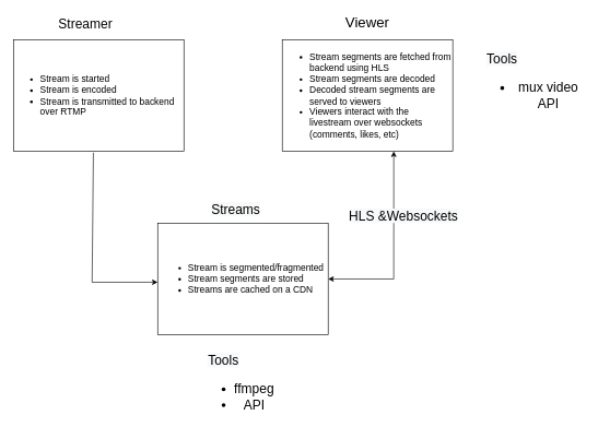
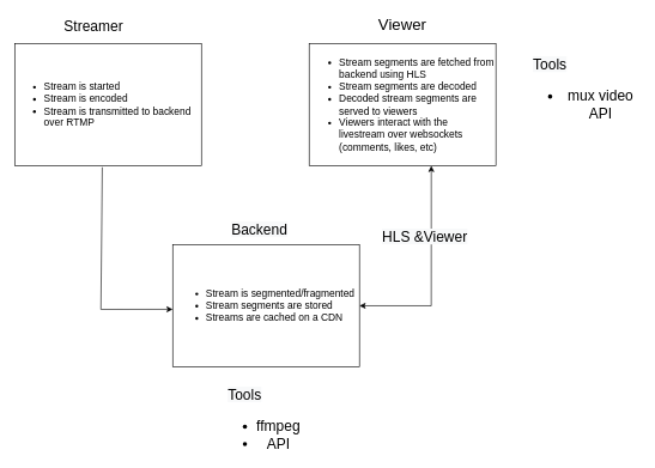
  <mxCell id="0" />
  <mxCell id="1" parent="0" />
  <mxCell id="2" value="&lt;ul style=&quot;font-size: 14px;&quot;&gt;&lt;li style=&quot;text-align: left;&quot;&gt;Stream is segmented/fragmented&lt;/li&gt;&lt;li style=&quot;text-align: left;&quot;&gt;Stream segments are stored&lt;/li&gt;&lt;li style=&quot;text-align: left;&quot;&gt;Streams are cached on a CDN&lt;/li&gt;&lt;/ul&gt;" style="rounded=0;whiteSpace=wrap;html=1;" parent="1" vertex="1"><mxGeometry x="240" y="340" width="260" height="170" as="geometry" /></mxCell>
  <mxCell id="3" value="&lt;ul style=&quot;font-size: 14px;&quot;&gt;&lt;li&gt;Stream segments are fetched from backend using HLS&lt;/li&gt;&lt;li style=&quot;&quot;&gt;Stream segments are decoded&lt;/li&gt;&lt;li style=&quot;&quot;&gt;Decoded stream segments are served to viewers&lt;/li&gt;&lt;li style=&quot;&quot;&gt;Viewers interact with the livestream over websockets (comments, likes, etc)&lt;/li&gt;&lt;/ul&gt;" style="rounded=0;whiteSpace=wrap;html=1;align=left;" parent="1" vertex="1"><mxGeometry x="430" y="60" width="260" height="170" as="geometry" /></mxCell>
  <mxCell id="4" value="&lt;ul style=&quot;font-size: 14px;&quot;&gt;&lt;li style=&quot;text-align: left;&quot;&gt;Stream is started&lt;/li&gt;&lt;li style=&quot;text-align: left;&quot;&gt;Stream is encoded&lt;/li&gt;&lt;li style=&quot;text-align: left;&quot;&gt;&lt;span style=&quot;background-color: initial;&quot;&gt;Stream is transmitted to backend over RTMP&lt;/span&gt;&lt;br&gt;&lt;/li&gt;&lt;/ul&gt;" style="rounded=0;whiteSpace=wrap;html=1;" parent="1" vertex="1"><mxGeometry x="20" y="60" width="260" height="170" as="geometry" /></mxCell>
  <mxCell id="5" value="&lt;font style=&quot;font-size: 20px;&quot;&gt;Streamer&lt;/font&gt;" style="text;html=1;strokeColor=none;fillColor=none;align=center;verticalAlign=middle;whiteSpace=wrap;rounded=0;" parent="1" vertex="1"><mxGeometry x="100" y="20" width="60" height="30" as="geometry" /></mxCell>
  <mxCell id="6" value="&lt;font style=&quot;font-size: 22px;&quot;&gt;Viewer&lt;/font&gt;" style="text;html=1;strokeColor=none;fillColor=none;align=center;verticalAlign=middle;whiteSpace=wrap;rounded=0;" parent="1" vertex="1"><mxGeometry x="530" y="20" width="60" height="30" as="geometry" /></mxCell>
  <mxCell id="7" value="" style="endArrow=none;html=1;rounded=0;entryX=0.469;entryY=1.012;entryDx=0;entryDy=0;entryPerimeter=0;" parent="1" target="4" edge="1"><mxGeometry width="50" height="50" relative="1" as="geometry"><mxPoint x="140" y="430" as="sourcePoint" /><mxPoint x="440" y="250" as="targetPoint" /></mxGeometry></mxCell>
  <mxCell id="8" value="" style="endArrow=classic;html=1;rounded=0;entryX=0;entryY=0.529;entryDx=0;entryDy=0;entryPerimeter=0;" parent="1" target="2" edge="1"><mxGeometry width="50" height="50" relative="1" as="geometry"><mxPoint x="140" y="430" as="sourcePoint" /><mxPoint x="230" y="430" as="targetPoint" /></mxGeometry></mxCell>
- <mxCell id="9" value="&lt;span style=&quot;color: rgb(0, 0, 0); font-family: Helvetica; font-size: 20px; font-style: normal; font-variant-ligatures: normal; font-variant-caps: normal; font-weight: 400; letter-spacing: normal; orphans: 2; text-align: center; text-indent: 0px; text-transform: none; widows: 2; word-spacing: 0px; -webkit-text-stroke-width: 0px; background-color: rgb(248, 249, 250); text-decoration-thickness: initial; text-decoration-style: initial; text-decoration-color: initial; float: none; display: inline !important;&quot;&gt;Streams&lt;/span&gt;" style="text;whiteSpace=wrap;html=1;fontSize=14;" parent="1" vertex="1"><mxGeometry x="320" y="300" width="120" height="50" as="geometry" /></mxCell>
+ <mxCell id="9" value="&lt;span style=&quot;color: rgb(0, 0, 0); font-family: Helvetica; font-size: 20px; font-style: normal; font-variant-ligatures: normal; font-variant-caps: normal; font-weight: 400; letter-spacing: normal; orphans: 2; text-align: center; text-indent: 0px; text-transform: none; widows: 2; word-spacing: 0px; -webkit-text-stroke-width: 0px; background-color: rgb(248, 249, 250); text-decoration-thickness: initial; text-decoration-style: initial; text-decoration-color: initial; float: none; display: inline !important;&quot;&gt;Backend&lt;/span&gt;" style="text;whiteSpace=wrap;html=1;fontSize=14;" parent="1" vertex="1"><mxGeometry x="320" y="300" width="120" height="50" as="geometry" /></mxCell>
  <mxCell id="10" value="" style="endArrow=classic;startArrow=classic;html=1;rounded=0;fontSize=14;exitX=0.654;exitY=1;exitDx=0;exitDy=0;exitPerimeter=0;entryX=1;entryY=0.5;entryDx=0;entryDy=0;" parent="1" source="3" target="2" edge="1"><mxGeometry width="50" height="50" relative="1" as="geometry"><mxPoint x="630" y="360" as="sourcePoint" /><mxPoint x="600" y="510" as="targetPoint" /><Array as="points"><mxPoint x="600" y="425" /></Array></mxGeometry></mxCell>
- <mxCell id="11" value="&lt;span style=&quot;color: rgb(0, 0, 0); font-family: Helvetica; font-size: 20px; font-style: normal; font-variant-ligatures: normal; font-variant-caps: normal; font-weight: 400; letter-spacing: normal; orphans: 2; text-align: center; text-indent: 0px; text-transform: none; widows: 2; word-spacing: 0px; -webkit-text-stroke-width: 0px; background-color: rgb(248, 249, 250); text-decoration-thickness: initial; text-decoration-style: initial; text-decoration-color: initial; float: none; display: inline !important;&quot;&gt;HLS &amp;amp;Websockets&lt;/span&gt;" style="text;whiteSpace=wrap;html=1;" vertex="1" parent="1"><mxGeometry x="530" y="310" width="190" height="50" as="geometry" /></mxCell>
+ <mxCell id="11" value="&lt;span style=&quot;color: rgb(0, 0, 0); font-family: Helvetica; font-size: 20px; font-style: normal; font-variant-ligatures: normal; font-variant-caps: normal; font-weight: 400; letter-spacing: normal; orphans: 2; text-align: center; text-indent: 0px; text-transform: none; widows: 2; word-spacing: 0px; -webkit-text-stroke-width: 0px; background-color: rgb(248, 249, 250); text-decoration-thickness: initial; text-decoration-style: initial; text-decoration-color: initial; float: none; display: inline !important;&quot;&gt;HLS &amp;amp;Viewer&lt;/span&gt;" style="text;whiteSpace=wrap;html=1;" vertex="1" parent="1"><mxGeometry x="530" y="310" width="190" height="50" as="geometry" /></mxCell>
  <mxCell id="12" value="&lt;span style=&quot;color: rgb(0, 0, 0); font-family: Helvetica; font-size: 20px; font-style: normal; font-variant-ligatures: normal; font-variant-caps: normal; font-weight: 400; letter-spacing: normal; orphans: 2; text-align: center; text-indent: 0px; text-transform: none; widows: 2; word-spacing: 0px; -webkit-text-stroke-width: 0px; background-color: rgb(248, 249, 250); text-decoration-thickness: initial; text-decoration-style: initial; text-decoration-color: initial; float: none; display: inline !important;&quot;&gt;Tools&lt;br&gt;&lt;ul style=&quot;&quot;&gt;&lt;li style=&quot;&quot;&gt;ffmpeg&lt;/li&gt;&lt;li style=&quot;&quot;&gt;API&lt;/li&gt;&lt;/ul&gt;&lt;/span&gt;" style="text;whiteSpace=wrap;html=1;" vertex="1" parent="1"><mxGeometry x="315" y="530" width="110" height="50" as="geometry" /></mxCell>
  <mxCell id="13" value="&lt;span style=&quot;color: rgb(0, 0, 0); font-family: Helvetica; font-size: 20px; font-style: normal; font-variant-ligatures: normal; font-variant-caps: normal; font-weight: 400; letter-spacing: normal; orphans: 2; text-align: center; text-indent: 0px; text-transform: none; widows: 2; word-spacing: 0px; -webkit-text-stroke-width: 0px; background-color: rgb(248, 249, 250); text-decoration-thickness: initial; text-decoration-style: initial; text-decoration-color: initial; float: none; display: inline !important;&quot;&gt;Tools&lt;br&gt;&lt;ul style=&quot;&quot;&gt;&lt;li style=&quot;&quot;&gt;mux video API&lt;/li&gt;&lt;/ul&gt;&lt;/span&gt;" style="text;whiteSpace=wrap;html=1;" vertex="1" parent="1"><mxGeometry x="740" y="70" width="150" height="50" as="geometry" /></mxCell>
